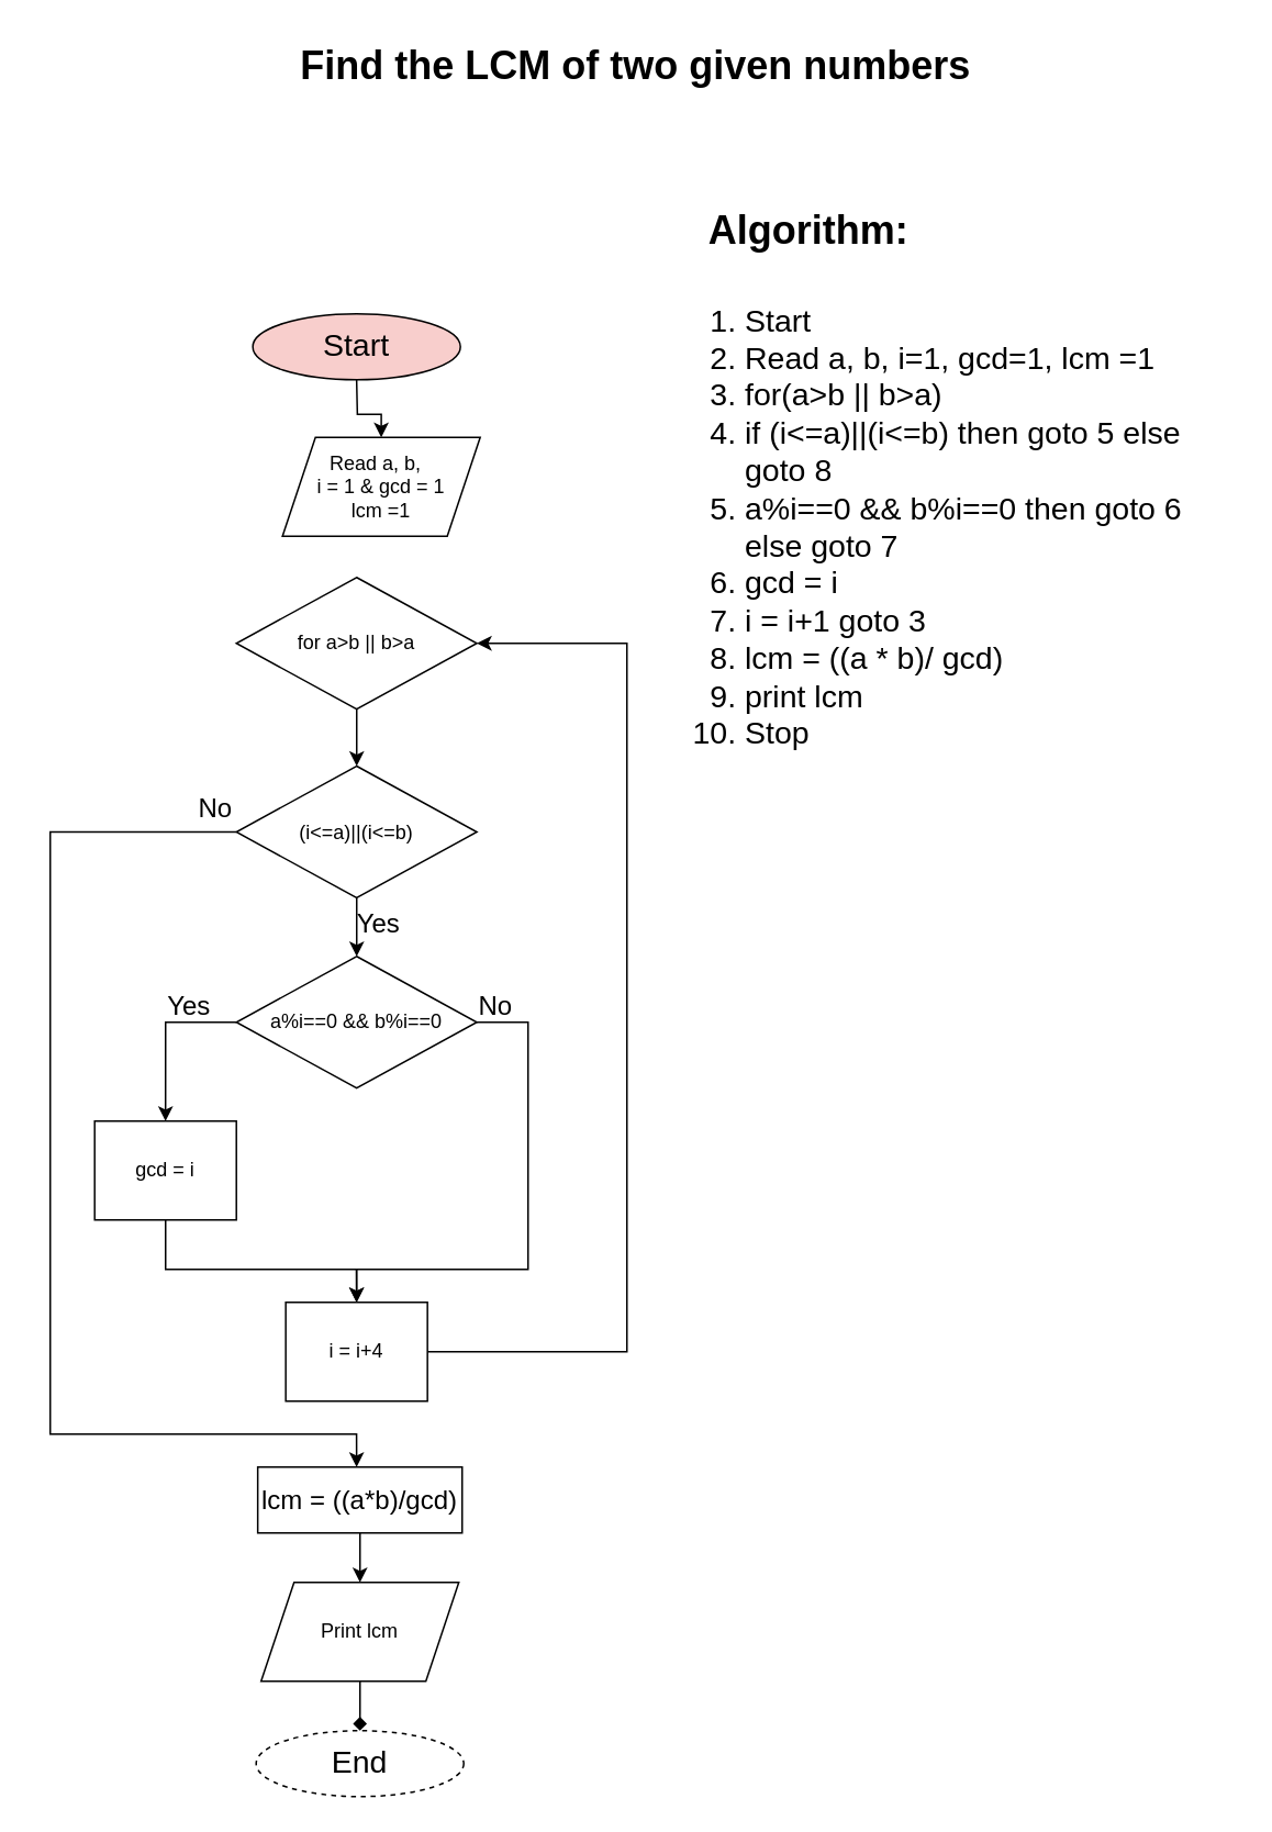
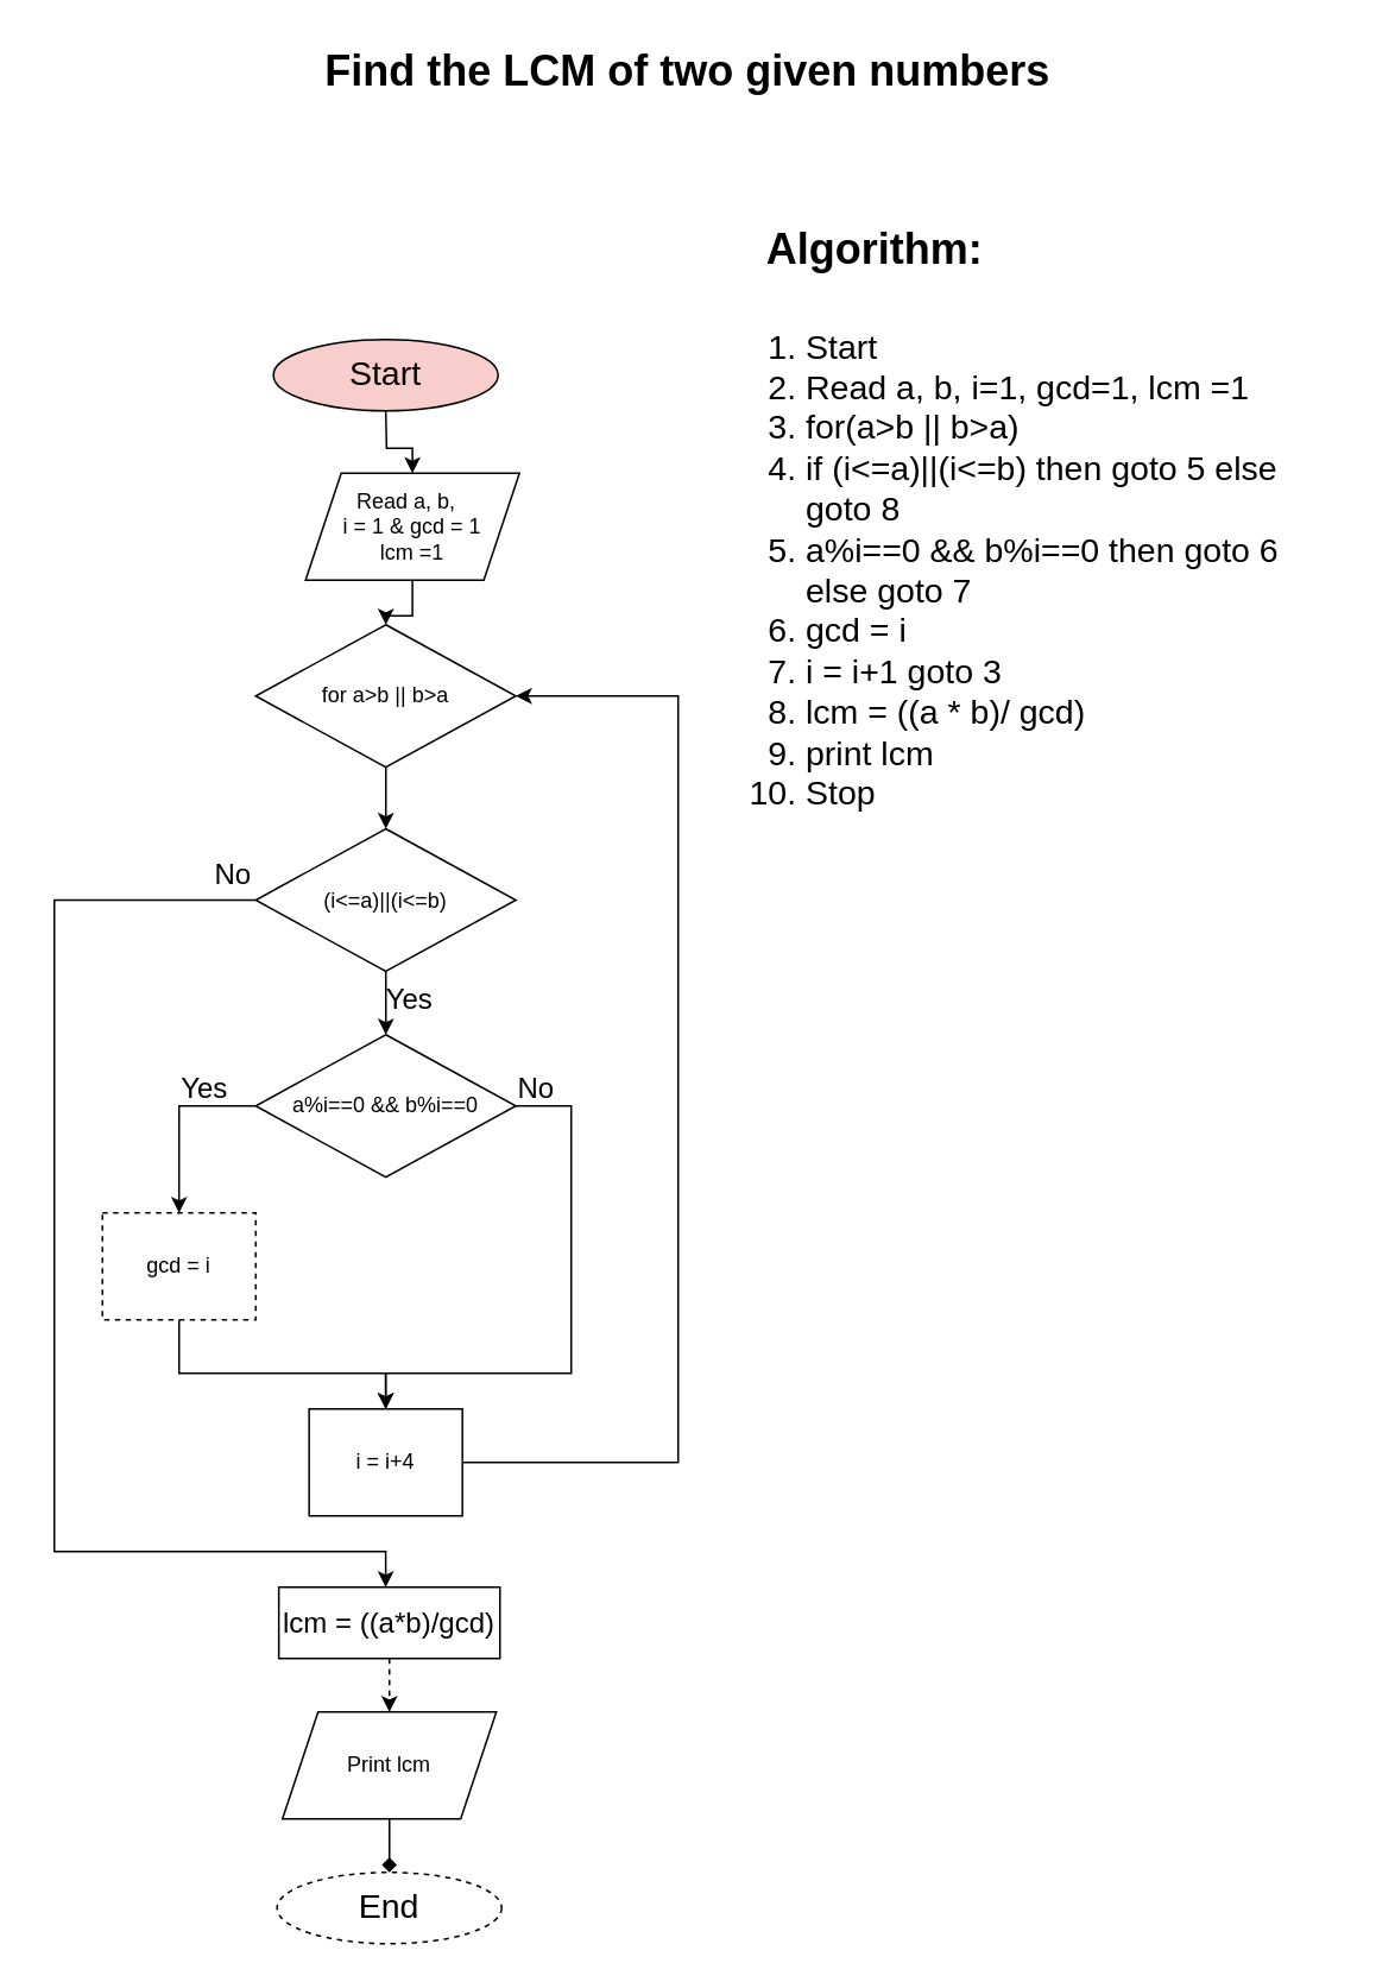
  <mxCell id="0" />
  <mxCell id="1" parent="0" />
  <mxCell id="2" value="" style="edgeStyle=orthogonalEdgeStyle;rounded=0;orthogonalLoop=1;jettySize=auto;html=1;" parent="1" target="7" edge="1"><mxGeometry relative="1" as="geometry"><mxPoint x="215.94" y="230" as="sourcePoint" /></mxGeometry></mxCell>
  <mxCell id="3" value="Algorithm:" style="text;strokeColor=none;fillColor=none;html=1;fontSize=24;fontStyle=1;verticalAlign=middle;align=center;" parent="1" vertex="1"><mxGeometry x="440" y="120" width="100" height="40" as="geometry" /></mxCell>
  <mxCell id="4" value="Find the LCM of two given numbers" style="text;strokeColor=none;fillColor=none;html=1;fontSize=24;fontStyle=1;verticalAlign=middle;align=center;" parent="1" vertex="1"><mxGeometry x="20" y="20" width="730" height="40" as="geometry" /></mxCell>
  <mxCell id="5" value="&lt;ol&gt;&lt;li&gt;Start&lt;/li&gt;&lt;li&gt;Read a, b, i=1, gcd=1, lcm =1&lt;/li&gt;&lt;li&gt;for(a&amp;gt;b || b&amp;gt;a)&amp;nbsp;&lt;/li&gt;&lt;li&gt;if (i&amp;lt;=a)||(i&amp;lt;=b) then goto 5 else goto 8&lt;/li&gt;&lt;li&gt;a%i==0 &amp;amp;&amp;amp; b%i==0 then goto 6 else goto 7&lt;/li&gt;&lt;li&gt;gcd = i&lt;/li&gt;&lt;li&gt;i = i+1 goto 3&lt;/li&gt;&lt;li&gt;lcm = ((a * b)/ gcd)&lt;/li&gt;&lt;li&gt;print lcm&lt;/li&gt;&lt;li&gt;Stop&lt;/li&gt;&lt;/ol&gt;" style="text;strokeColor=none;fillColor=none;html=1;whiteSpace=wrap;verticalAlign=middle;overflow=hidden;fontSize=19;" parent="1" vertex="1"><mxGeometry x="410" y="160" width="310" height="320" as="geometry" /></mxCell>
+ <mxCell id="6" value="" style="edgeStyle=orthogonalEdgeStyle;rounded=0;orthogonalLoop=1;jettySize=auto;html=1;" parent="1" source="7" target="9" edge="1"><mxGeometry relative="1" as="geometry" /></mxCell>
  <mxCell id="7" value="Read a, b,&amp;nbsp;&amp;nbsp;&lt;br&gt;i = 1 &amp;amp; gcd = 1&lt;br&gt;lcm =1" style="shape=parallelogram;perimeter=parallelogramPerimeter;whiteSpace=wrap;html=1;fixedSize=1;" parent="1" vertex="1"><mxGeometry x="170.94" y="265" width="120" height="60" as="geometry" /></mxCell>
  <mxCell id="8" value="" style="edgeStyle=orthogonalEdgeStyle;rounded=0;orthogonalLoop=1;jettySize=auto;html=1;" parent="1" source="9" target="12" edge="1"><mxGeometry relative="1" as="geometry" /></mxCell>
  <mxCell id="9" value="for a&amp;gt;b || b&amp;gt;a" style="rhombus;whiteSpace=wrap;html=1;" parent="1" vertex="1"><mxGeometry x="142.97" y="350" width="145.94" height="80" as="geometry" /></mxCell>
  <mxCell id="10" value="" style="edgeStyle=orthogonalEdgeStyle;rounded=0;orthogonalLoop=1;jettySize=auto;html=1;" parent="1" source="12" target="15" edge="1"><mxGeometry relative="1" as="geometry" /></mxCell>
  <mxCell id="11" style="edgeStyle=orthogonalEdgeStyle;rounded=0;orthogonalLoop=1;jettySize=auto;html=1;entryX=0.5;entryY=0;entryDx=0;entryDy=0;" parent="1" source="12" edge="1"><mxGeometry relative="1" as="geometry"><mxPoint x="215.94" y="890" as="targetPoint" /><Array as="points"><mxPoint x="30" y="505" /><mxPoint x="30" y="870" /><mxPoint x="216" y="870" /></Array></mxGeometry></mxCell>
  <mxCell id="12" value="(i&amp;lt;=a)||(i&amp;lt;=b)" style="rhombus;whiteSpace=wrap;html=1;" parent="1" vertex="1"><mxGeometry x="142.97" y="464.5" width="145.94" height="80" as="geometry" /></mxCell>
  <mxCell id="13" style="edgeStyle=orthogonalEdgeStyle;rounded=0;orthogonalLoop=1;jettySize=auto;html=1;entryX=0.5;entryY=0;entryDx=0;entryDy=0;" parent="1" source="15" target="17" edge="1"><mxGeometry relative="1" as="geometry"><Array as="points"><mxPoint x="100" y="620" /></Array></mxGeometry></mxCell>
  <mxCell id="14" style="edgeStyle=orthogonalEdgeStyle;rounded=0;orthogonalLoop=1;jettySize=auto;html=1;entryX=0.5;entryY=0;entryDx=0;entryDy=0;" parent="1" source="15" target="19" edge="1"><mxGeometry relative="1" as="geometry"><Array as="points"><mxPoint x="320" y="620" /><mxPoint x="320" y="770" /><mxPoint x="216" y="770" /></Array></mxGeometry></mxCell>
  <mxCell id="15" value="a%i==0 &amp;amp;&amp;amp; b%i==0" style="rhombus;whiteSpace=wrap;html=1;" parent="1" vertex="1"><mxGeometry x="142.97" y="580" width="145.94" height="80" as="geometry" /></mxCell>
  <mxCell id="16" style="edgeStyle=orthogonalEdgeStyle;rounded=0;orthogonalLoop=1;jettySize=auto;html=1;entryX=0.5;entryY=0;entryDx=0;entryDy=0;" parent="1" source="17" target="19" edge="1"><mxGeometry relative="1" as="geometry"><Array as="points"><mxPoint x="100" y="770" /><mxPoint x="216" y="770" /></Array></mxGeometry></mxCell>
- <mxCell id="17" value="gcd = i" style="rounded=0;whiteSpace=wrap;html=1;" parent="1" vertex="1"><mxGeometry x="56.97" y="680" width="86" height="60" as="geometry" /></mxCell>
+ <mxCell id="17" value="gcd = i" style="rounded=0;whiteSpace=wrap;html=1;dashed=1;" parent="1" vertex="1"><mxGeometry x="56.97" y="680" width="86" height="60" as="geometry" /></mxCell>
  <mxCell id="18" style="edgeStyle=orthogonalEdgeStyle;rounded=0;orthogonalLoop=1;jettySize=auto;html=1;entryX=1;entryY=0.5;entryDx=0;entryDy=0;" parent="1" source="19" target="9" edge="1"><mxGeometry relative="1" as="geometry"><Array as="points"><mxPoint x="380" y="820" /><mxPoint x="380" y="390" /></Array></mxGeometry></mxCell>
  <mxCell id="19" value="i = i+4" style="rounded=0;whiteSpace=wrap;html=1;" parent="1" vertex="1"><mxGeometry x="172.94" y="790" width="86" height="60" as="geometry" /></mxCell>
  <mxCell id="20" value="&lt;font style=&quot;font-size: 19px;&quot;&gt;End&lt;/font&gt;" style="ellipse;whiteSpace=wrap;html=1;dashed=1;" parent="1" vertex="1"><mxGeometry x="154.97" y="1050" width="126" height="40" as="geometry" /></mxCell>
  <mxCell id="21" value="&lt;font style=&quot;font-size: 19px;&quot;&gt;Start&lt;/font&gt;" style="ellipse;whiteSpace=wrap;html=1;fillColor=#f8cecc;" parent="1" vertex="1"><mxGeometry x="152.94" y="190" width="126" height="40" as="geometry" /></mxCell>
  <mxCell id="22" value="Yes" style="text;strokeColor=none;fillColor=none;html=1;fontSize=16;fontStyle=0;verticalAlign=middle;align=center;" parent="1" vertex="1"><mxGeometry x="178.94" y="540" width="100" height="40" as="geometry" /></mxCell>
  <mxCell id="23" value="Yes" style="text;strokeColor=none;fillColor=none;html=1;fontSize=16;fontStyle=0;verticalAlign=middle;align=center;" parent="1" vertex="1"><mxGeometry x="64" y="590" width="100" height="40" as="geometry" /></mxCell>
  <mxCell id="24" value="No" style="text;strokeColor=none;fillColor=none;html=1;fontSize=16;fontStyle=0;verticalAlign=middle;align=center;" parent="1" vertex="1"><mxGeometry x="250" y="590" width="100" height="40" as="geometry" /></mxCell>
  <mxCell id="25" value="No" style="text;strokeColor=none;fillColor=none;html=1;fontSize=16;fontStyle=0;verticalAlign=middle;align=center;" parent="1" vertex="1"><mxGeometry x="80" y="470" width="100" height="40" as="geometry" /></mxCell>
- <mxCell id="26" value="" style="edgeStyle=orthogonalEdgeStyle;rounded=0;orthogonalLoop=1;jettySize=auto;html=1;fontSize=16;" parent="1" source="27" target="29" edge="1"><mxGeometry relative="1" as="geometry" /></mxCell>
+ <mxCell id="26" value="" style="edgeStyle=orthogonalEdgeStyle;rounded=0;orthogonalLoop=1;jettySize=auto;html=1;fontSize=16;dashed=1;" parent="1" source="27" target="29" edge="1"><mxGeometry relative="1" as="geometry" /></mxCell>
  <mxCell id="27" value="lcm = ((a*b)/gcd)" style="rounded=0;whiteSpace=wrap;html=1;fontSize=16;" parent="1" vertex="1"><mxGeometry x="155.94" y="890" width="124.06" height="40" as="geometry" /></mxCell>
  <mxCell id="28" value="" style="edgeStyle=orthogonalEdgeStyle;rounded=0;orthogonalLoop=1;jettySize=auto;html=1;fontSize=16;endArrow=diamond;" parent="1" source="29" target="20" edge="1"><mxGeometry relative="1" as="geometry" /></mxCell>
  <mxCell id="29" value="Print lcm" style="shape=parallelogram;perimeter=parallelogramPerimeter;whiteSpace=wrap;html=1;fixedSize=1;" parent="1" vertex="1"><mxGeometry x="157.97" y="960" width="120" height="60" as="geometry" /></mxCell>
